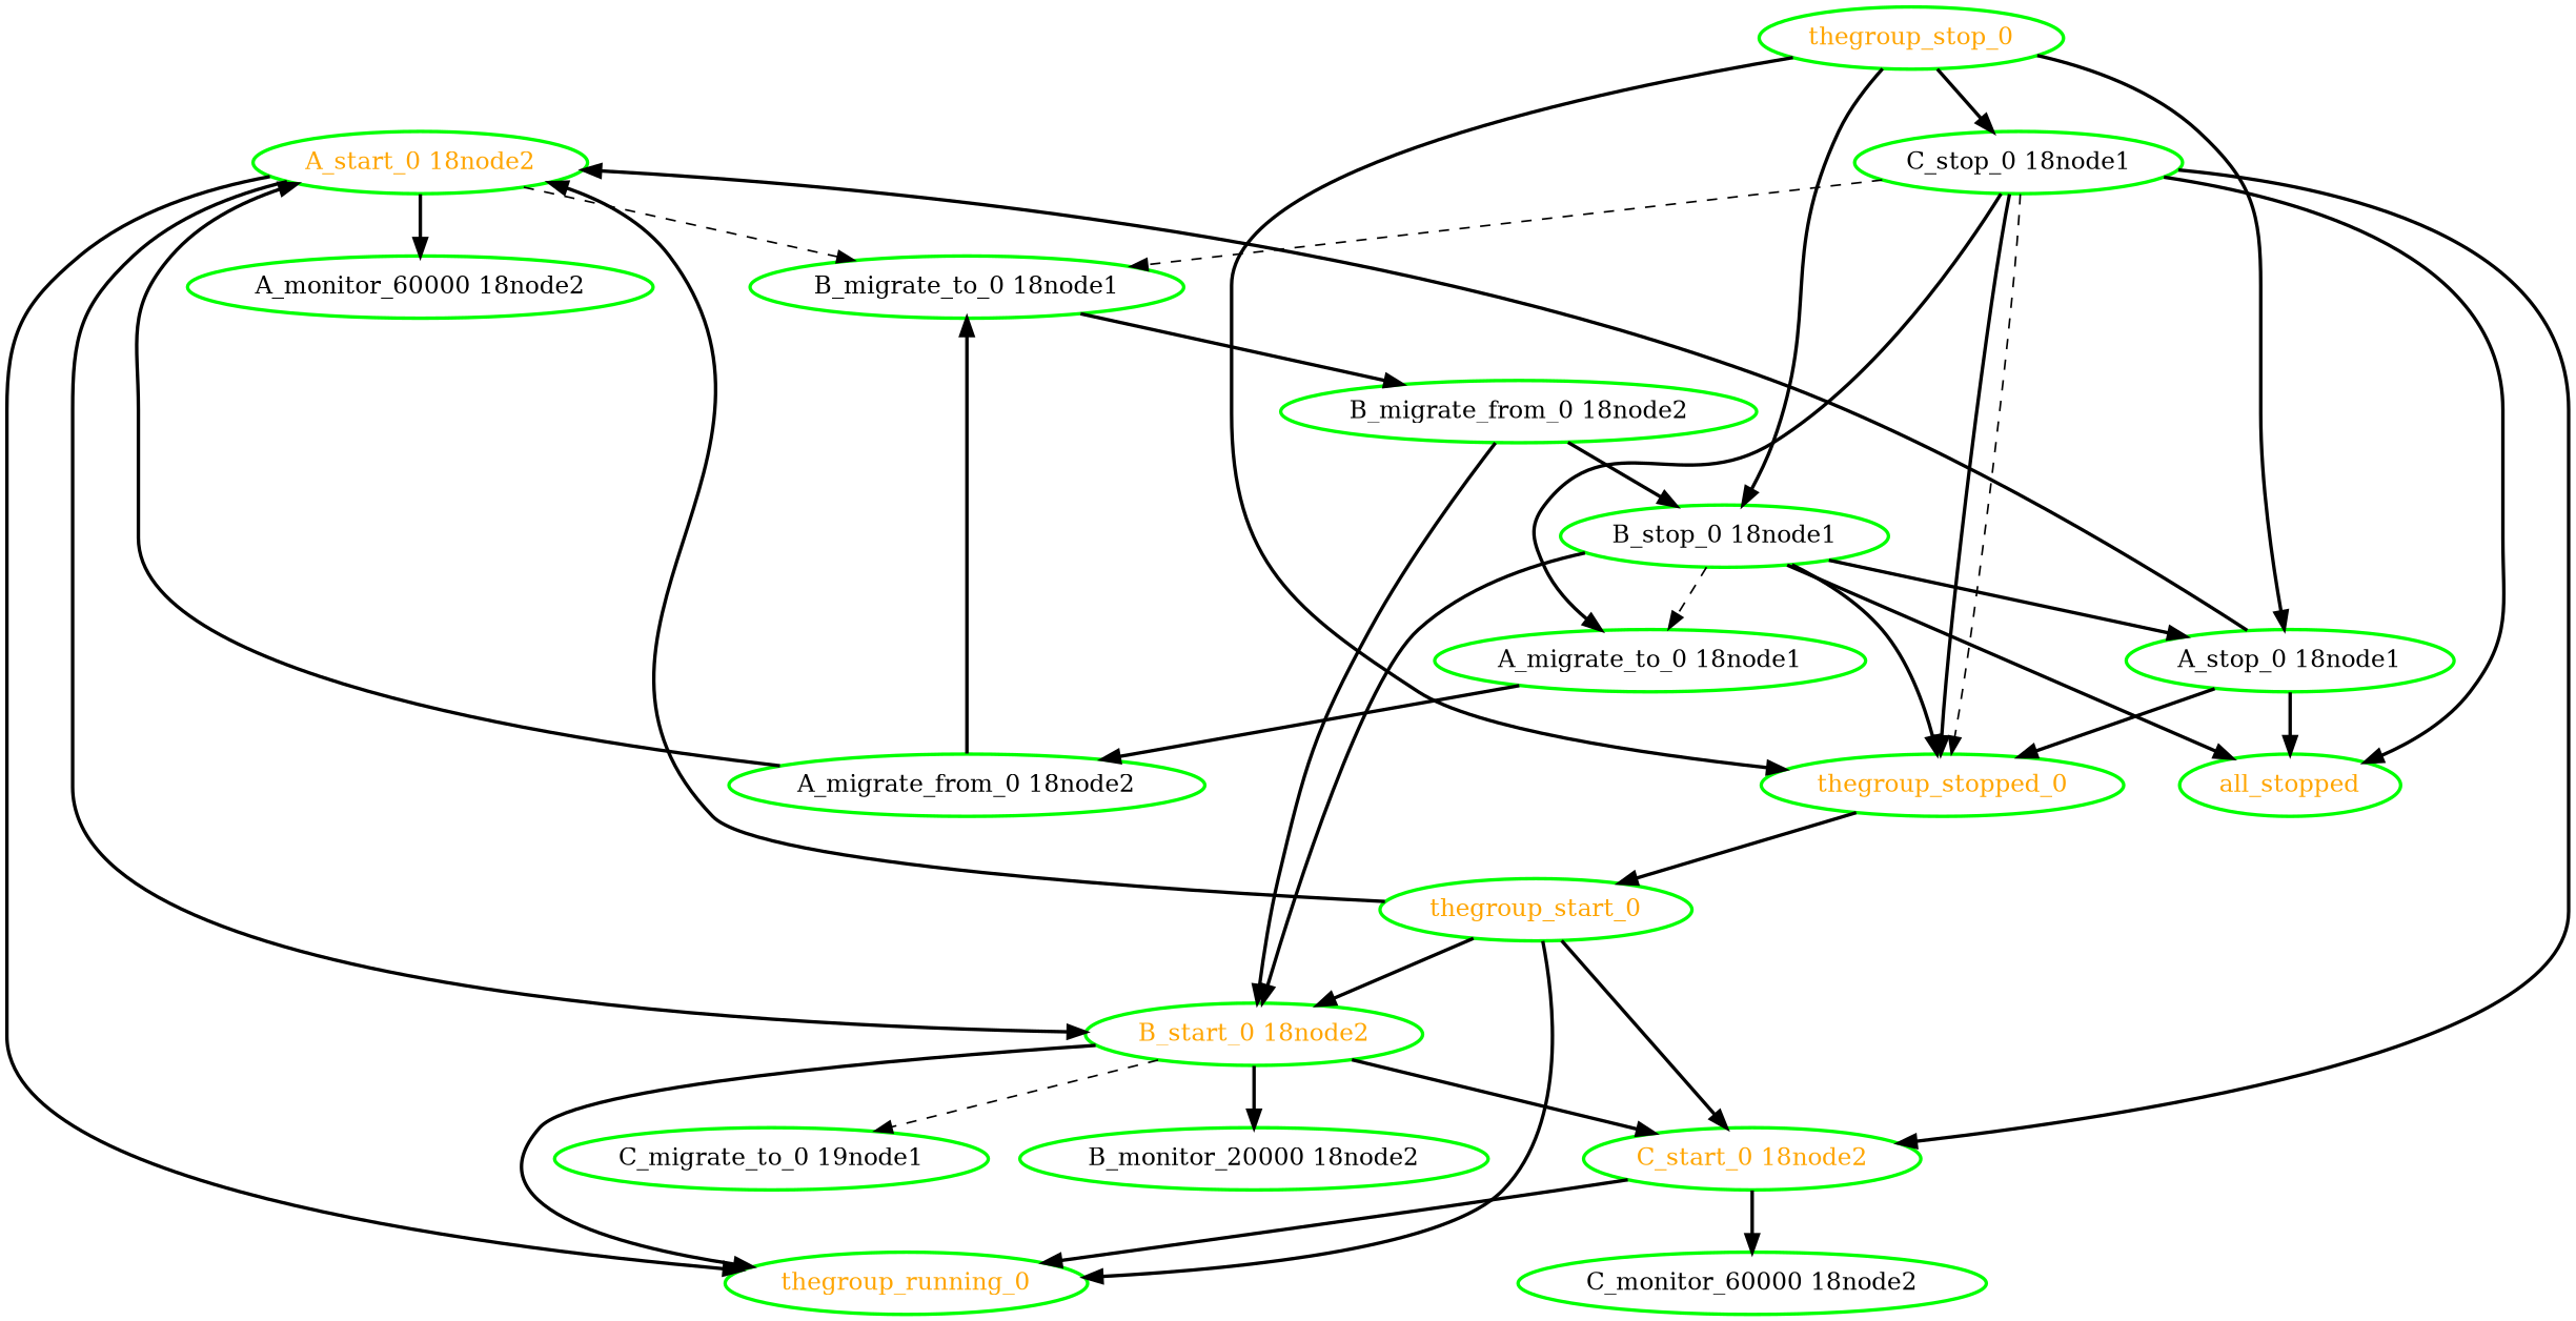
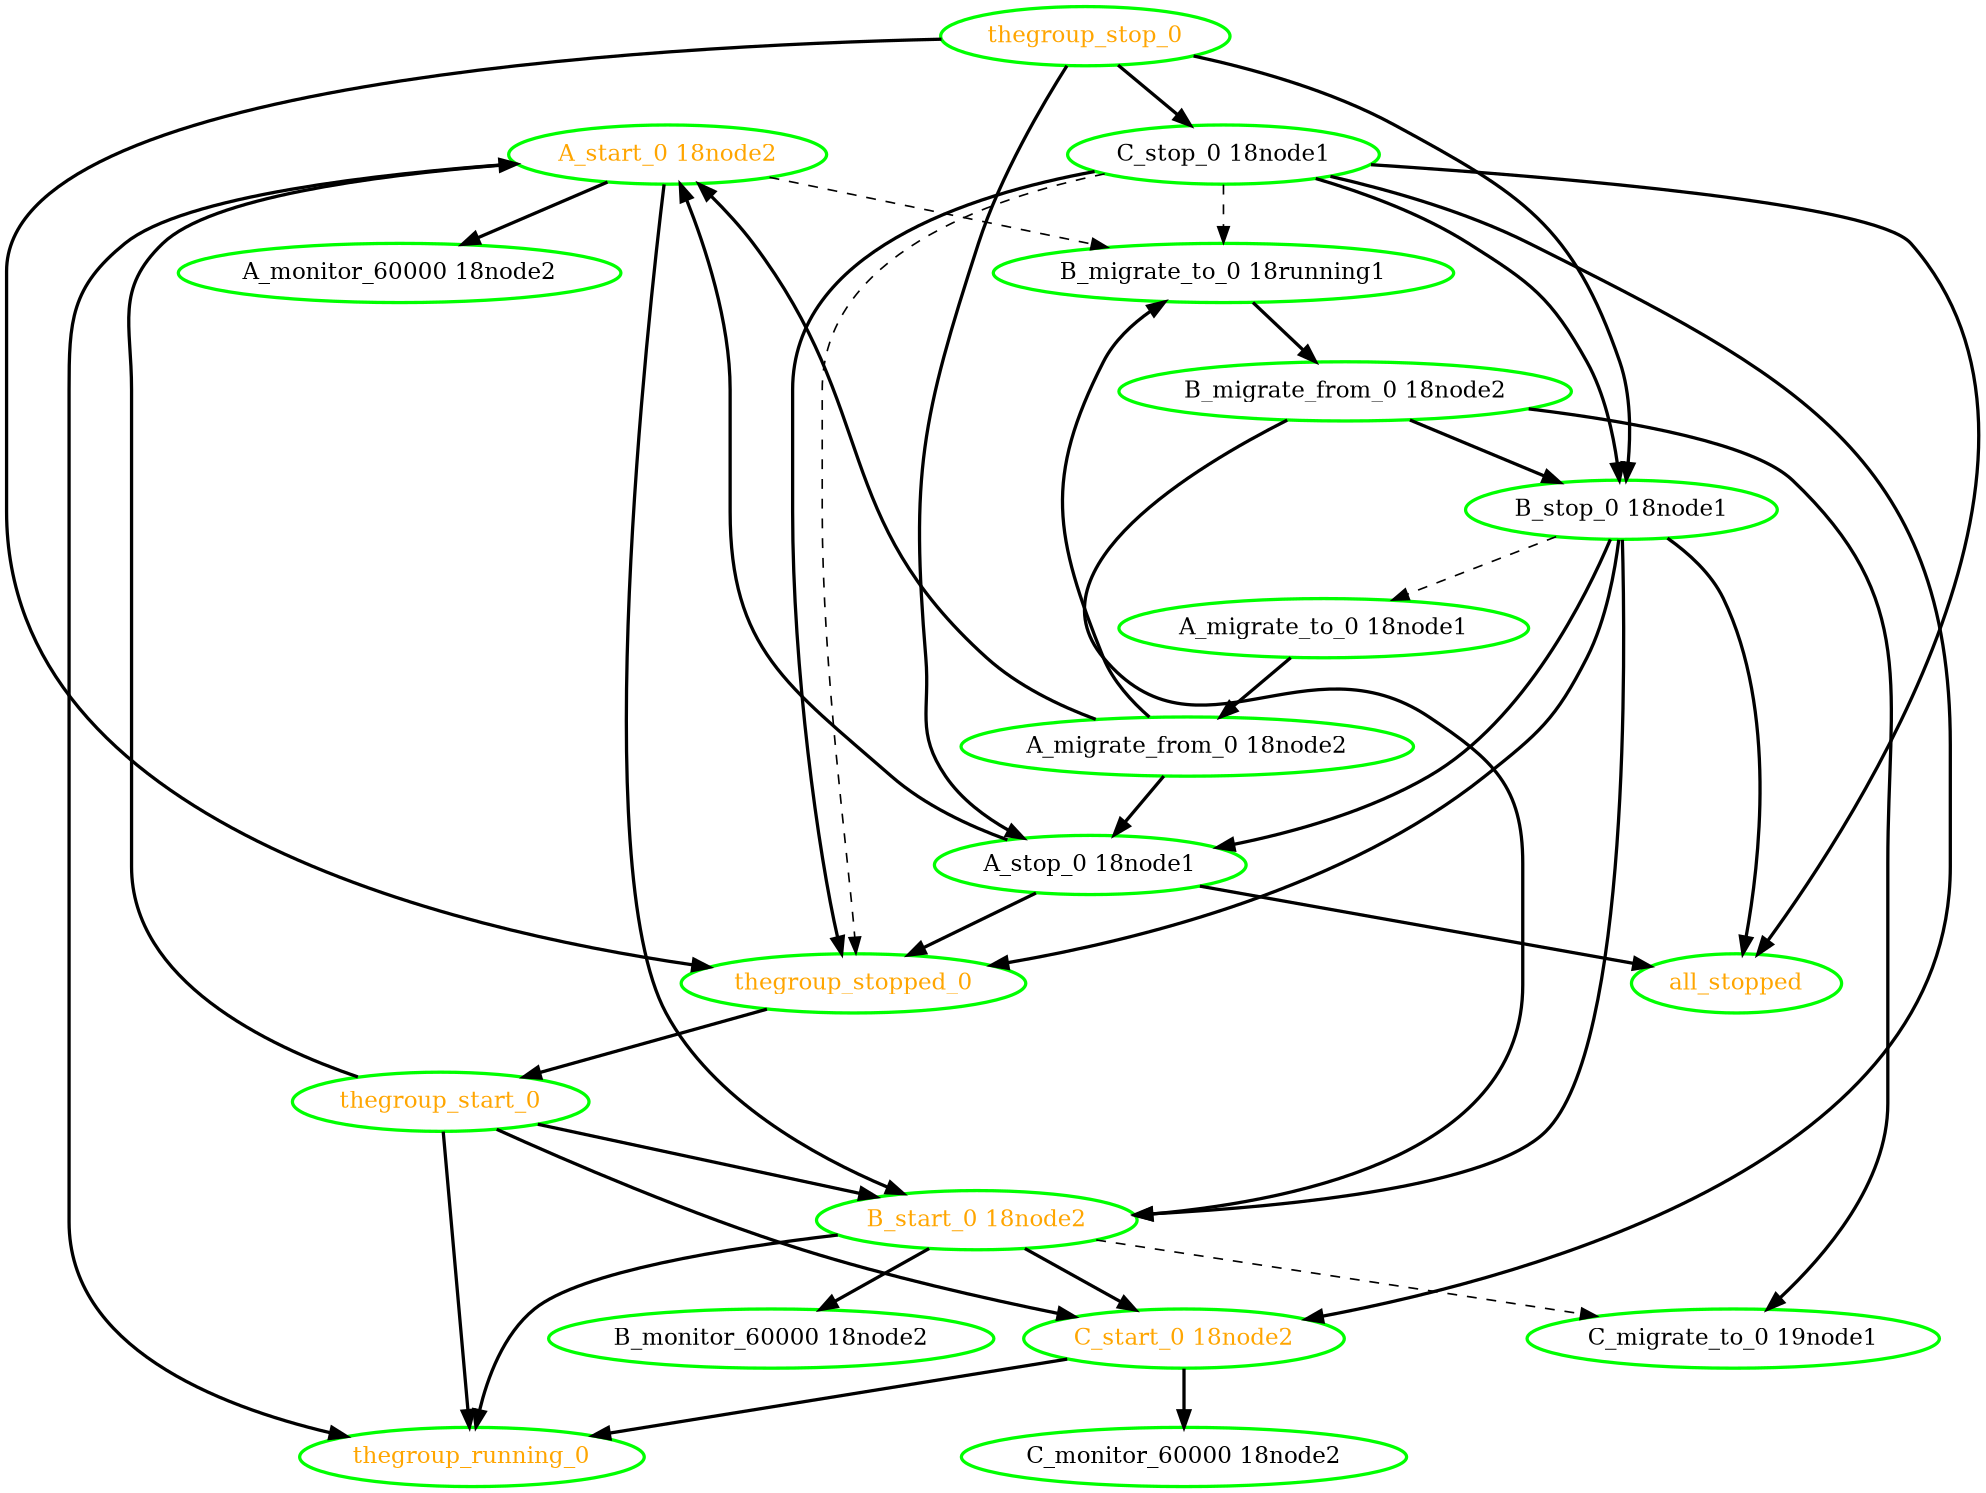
  digraph {
    node [color=green fontcolor=black style=bold]
    edge [style=bold]
    "A_start_0 18node2" [fontcolor=orange]
    "A_migrate_from_0 18node2"
    "A_stop_0 18node1"
-   "B_migrate_to_0 18node1"
+   "B_migrate_to_0 18node1" [label="B_migrate_to_0 18running1"]
    "A_monitor_60000 18node2"
    "B_start_0 18node2" [fontcolor=orange]
    thegroup_running_0 [fontcolor=orange]
    all_stopped [fontcolor=orange]
    thegroup_stopped_0 [fontcolor=orange]
    "B_migrate_from_0 18node2"
    n11 [label="C_migrate_to_0 19node1"]
-   "B_monitor_60000 18node2" [label="B_monitor_20000 18node2"]
+   "B_monitor_60000 18node2"
    "C_start_0 18node2" [fontcolor=orange]
    thegroup_start_0 [fontcolor=orange]
    "B_stop_0 18node1"
    "A_migrate_to_0 18node1"
    "C_monitor_60000 18node2"
    "C_stop_0 18node1"
    thegroup_stop_0 [fontcolor=orange]
    "A_start_0 18node2" -> "B_migrate_to_0 18node1" [style=dashed]
    "A_start_0 18node2" -> "A_monitor_60000 18node2"
    "A_start_0 18node2" -> "B_start_0 18node2"
    "A_start_0 18node2" -> thegroup_running_0
    "A_migrate_from_0 18node2" -> "A_start_0 18node2"
+   "A_migrate_from_0 18node2" -> "A_stop_0 18node1"
    "A_migrate_from_0 18node2" -> "B_migrate_to_0 18node1"
    "A_stop_0 18node1" -> "A_start_0 18node2"
    "A_stop_0 18node1" -> all_stopped
    "A_stop_0 18node1" -> thegroup_stopped_0
    "B_migrate_to_0 18node1" -> "B_migrate_from_0 18node2"
    "B_start_0 18node2" -> thegroup_running_0
    "B_start_0 18node2" -> n11 [style=dashed]
    "B_start_0 18node2" -> "B_monitor_60000 18node2"
    "B_start_0 18node2" -> "C_start_0 18node2"
    thegroup_stopped_0 -> thegroup_start_0
    "B_migrate_from_0 18node2" -> "B_start_0 18node2"
+   "B_migrate_from_0 18node2" -> n11
    "B_migrate_from_0 18node2" -> "B_stop_0 18node1"
    "C_start_0 18node2" -> thegroup_running_0
    "C_start_0 18node2" -> "C_monitor_60000 18node2"
    thegroup_start_0 -> "A_start_0 18node2"
    thegroup_start_0 -> "B_start_0 18node2"
    thegroup_start_0 -> thegroup_running_0
    thegroup_start_0 -> "C_start_0 18node2"
    "B_stop_0 18node1" -> "A_stop_0 18node1"
    "B_stop_0 18node1" -> "B_start_0 18node2"
    "B_stop_0 18node1" -> all_stopped
    "B_stop_0 18node1" -> thegroup_stopped_0
    "B_stop_0 18node1" -> "A_migrate_to_0 18node1" [style=dashed]
    "A_migrate_to_0 18node1" -> "A_migrate_from_0 18node2"
    "C_stop_0 18node1" -> "B_migrate_to_0 18node1" [style=dashed]
    "C_stop_0 18node1" -> all_stopped
    "C_stop_0 18node1" -> thegroup_stopped_0
    "C_stop_0 18node1" -> thegroup_stopped_0 [style=dashed]
    "C_stop_0 18node1" -> "C_start_0 18node2"
-   "C_stop_0 18node1" -> "A_migrate_to_0 18node1"
+   "C_stop_0 18node1" -> "B_stop_0 18node1"
    thegroup_stop_0 -> "A_stop_0 18node1"
    thegroup_stop_0 -> thegroup_stopped_0
    thegroup_stop_0 -> "B_stop_0 18node1"
    thegroup_stop_0 -> "C_stop_0 18node1"
  }
